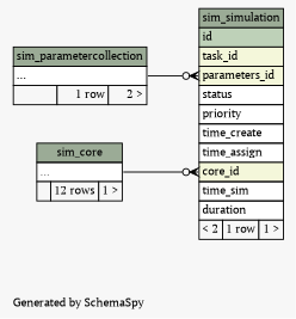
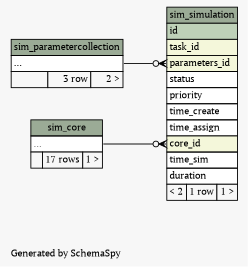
  digraph {
    bgcolor="#f7f7f7"
    fontname="PT Serif"
    fontsize=11
    label="\nGenerated by SchemaSpy"
    labeljust=l
    nodesep=0.18
    rankdir=RL
    ranksep=0.46
    node [fontname="PT Serif" fontsize=11 shape=plaintext]
    edge [arrowhead=none arrowsize=0.8 arrowtail=crowodot dir=back fontname="PT Serif" headport="elipses:e"]
    n1 [label=<     <TABLE BORDER="0" CELLBORDER="1" CELLSPACING="0" BGCOLOR="#ffffff">       <TR><TD COLSPAN="3" BGCOLOR="#9bab96" ALIGN="CENTER">sim_simulation</TD></TR>       <TR><TD PORT="id" COLSPAN="3" BGCOLOR="#bed1b8" ALIGN="LEFT">id</TD></TR>       <TR><TD PORT="task_id" COLSPAN="3" BGCOLOR="#f4f7da" ALIGN="LEFT">task_id</TD></TR>       <TR><TD PORT="parameters_id" COLSPAN="3" BGCOLOR="#f4f7da" ALIGN="LEFT">parameters_id</TD></TR>       <TR><TD PORT="status" COLSPAN="3" ALIGN="LEFT">status</TD></TR>       <TR><TD PORT="priority" COLSPAN="3" ALIGN="LEFT">priority</TD></TR>       <TR><TD PORT="time_create" COLSPAN="3" ALIGN="LEFT">time_create</TD></TR>       <TR><TD PORT="time_assign" COLSPAN="3" ALIGN="LEFT">time_assign</TD></TR>       <TR><TD PORT="core_id" COLSPAN="3" BGCOLOR="#f4f7da" ALIGN="LEFT">core_id</TD></TR>       <TR><TD PORT="time_sim" COLSPAN="3" ALIGN="LEFT">time_sim</TD></TR>       <TR><TD PORT="duration" COLSPAN="3" ALIGN="LEFT">duration</TD></TR>       <TR><TD ALIGN="LEFT" BGCOLOR="#f7f7f7">&lt; 2</TD><TD ALIGN="RIGHT" BGCOLOR="#f7f7f7">1 row</TD><TD ALIGN="RIGHT" BGCOLOR="#f7f7f7">1 &gt;</TD></TR>     </TABLE>>]
-   n2 [label=<     <TABLE BORDER="0" CELLBORDER="1" CELLSPACING="0" BGCOLOR="#ffffff">       <TR><TD COLSPAN="3" BGCOLOR="#9bab96" ALIGN="CENTER">sim_core</TD></TR>       <TR><TD PORT="elipses" COLSPAN="3" ALIGN="LEFT">...</TD></TR>       <TR><TD ALIGN="LEFT" BGCOLOR="#f7f7f7">  </TD><TD ALIGN="RIGHT" BGCOLOR="#f7f7f7">12 rows</TD><TD ALIGN="RIGHT" BGCOLOR="#f7f7f7">1 &gt;</TD></TR>     </TABLE>>]
-   n3 [label=<     <TABLE BORDER="0" CELLBORDER="1" CELLSPACING="0" BGCOLOR="#ffffff">       <TR><TD COLSPAN="3" BGCOLOR="#9bab96" ALIGN="CENTER">sim_parametercollection</TD></TR>       <TR><TD PORT="elipses" COLSPAN="3" ALIGN="LEFT">...</TD></TR>       <TR><TD ALIGN="LEFT" BGCOLOR="#f7f7f7">  </TD><TD ALIGN="RIGHT" BGCOLOR="#f7f7f7">1 row</TD><TD ALIGN="RIGHT" BGCOLOR="#f7f7f7">2 &gt;</TD></TR>     </TABLE>>]
+   n2 [label=<     <TABLE BORDER="0" CELLBORDER="1" CELLSPACING="0" BGCOLOR="#ffffff">       <TR><TD COLSPAN="3" BGCOLOR="#9bab96" ALIGN="CENTER">sim_core</TD></TR>       <TR><TD PORT="elipses" COLSPAN="3" ALIGN="LEFT">...</TD></TR>       <TR><TD ALIGN="LEFT" BGCOLOR="#f7f7f7">  </TD><TD ALIGN="RIGHT" BGCOLOR="#f7f7f7">17 rows</TD><TD ALIGN="RIGHT" BGCOLOR="#f7f7f7">1 &gt;</TD></TR>     </TABLE>>]
+   n3 [label=<     <TABLE BORDER="0" CELLBORDER="1" CELLSPACING="0" BGCOLOR="#ffffff">       <TR><TD COLSPAN="3" BGCOLOR="#9bab96" ALIGN="CENTER">sim_parametercollection</TD></TR>       <TR><TD PORT="elipses" COLSPAN="3" ALIGN="LEFT">...</TD></TR>       <TR><TD ALIGN="LEFT" BGCOLOR="#f7f7f7">  </TD><TD ALIGN="RIGHT" BGCOLOR="#f7f7f7">3 row</TD><TD ALIGN="RIGHT" BGCOLOR="#f7f7f7">2 &gt;</TD></TR>     </TABLE>>]
    n1 -> n2 [tailport="core_id:w"]
    n1 -> n3 [tailport="parameters_id:w"]
  }
